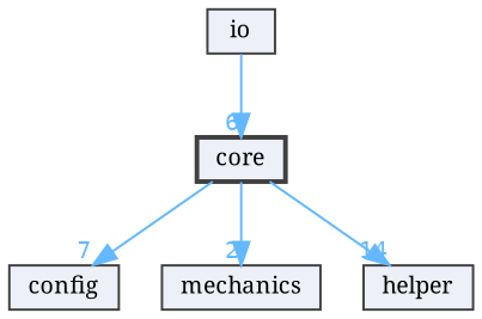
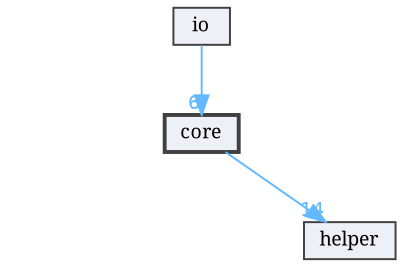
  digraph {
    compound=true
    fontname="Noto Serif"
    node [color=grey25 fillcolor="#edf0f7" fontname="Noto Serif" fontsize=10 shape=box style=filled]
    edge [color=steelblue1 fontcolor=steelblue1 fontname="Noto Serif" fontsize=10 labeldistance=1.5 labelfontname=Helvetica labelfontsize=10]
    n1 [height=0.2 label=core style="filled,bold" width=0.4]
-   n2 [height=0.2 label=config width=0.4]
-   n3 [height=0.2 label=mechanics width=0.4]
    n4 [height=0.2 label=helper width=0.4]
    n5 [height=0.2 label=io width=0.4]
-   n1 -> n2 [headlabel=7]
-   n1 -> n3 [headlabel=2]
    n1 -> n4 [headlabel=14]
    n5 -> n1 [headlabel=6]
  }
